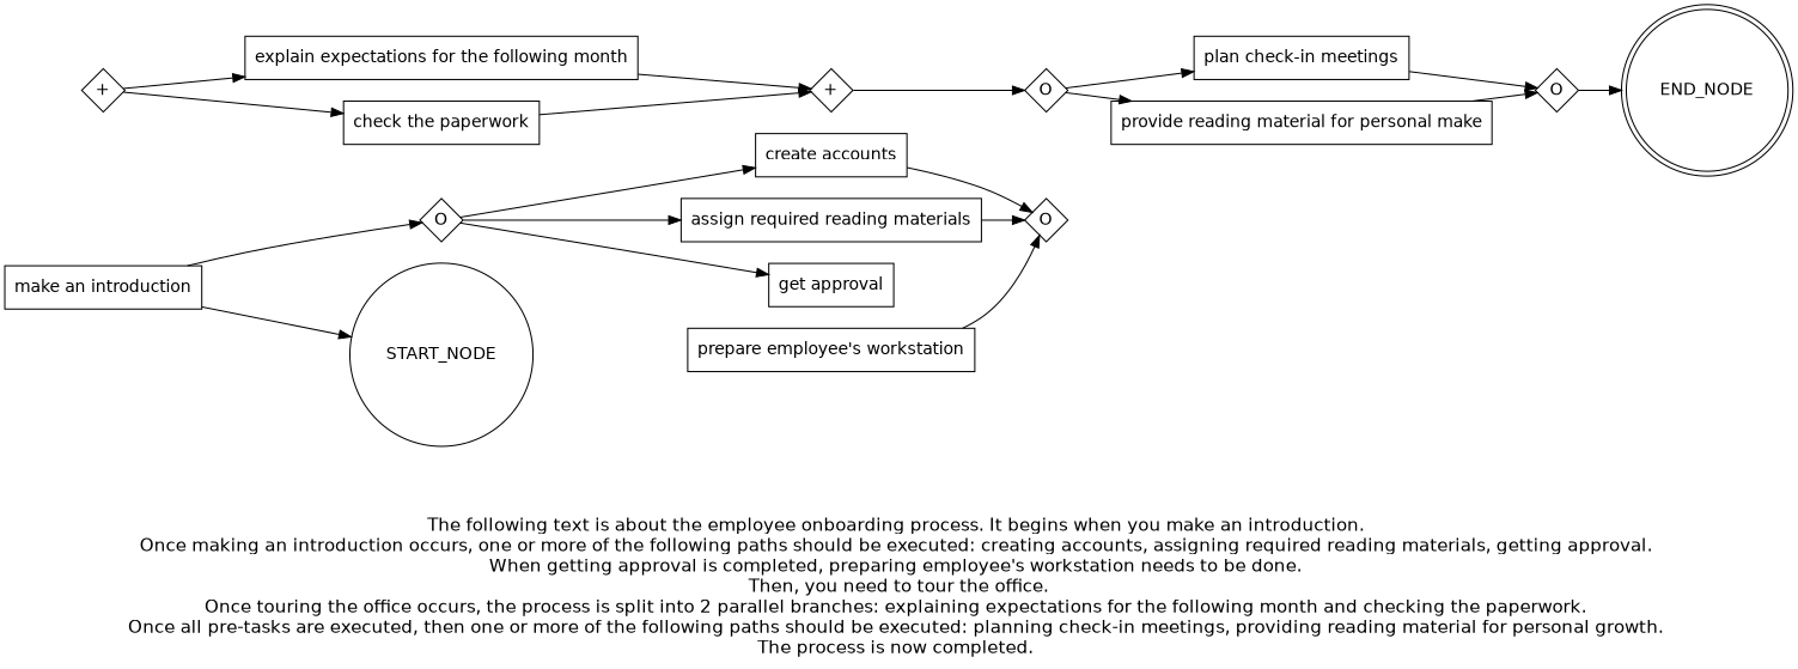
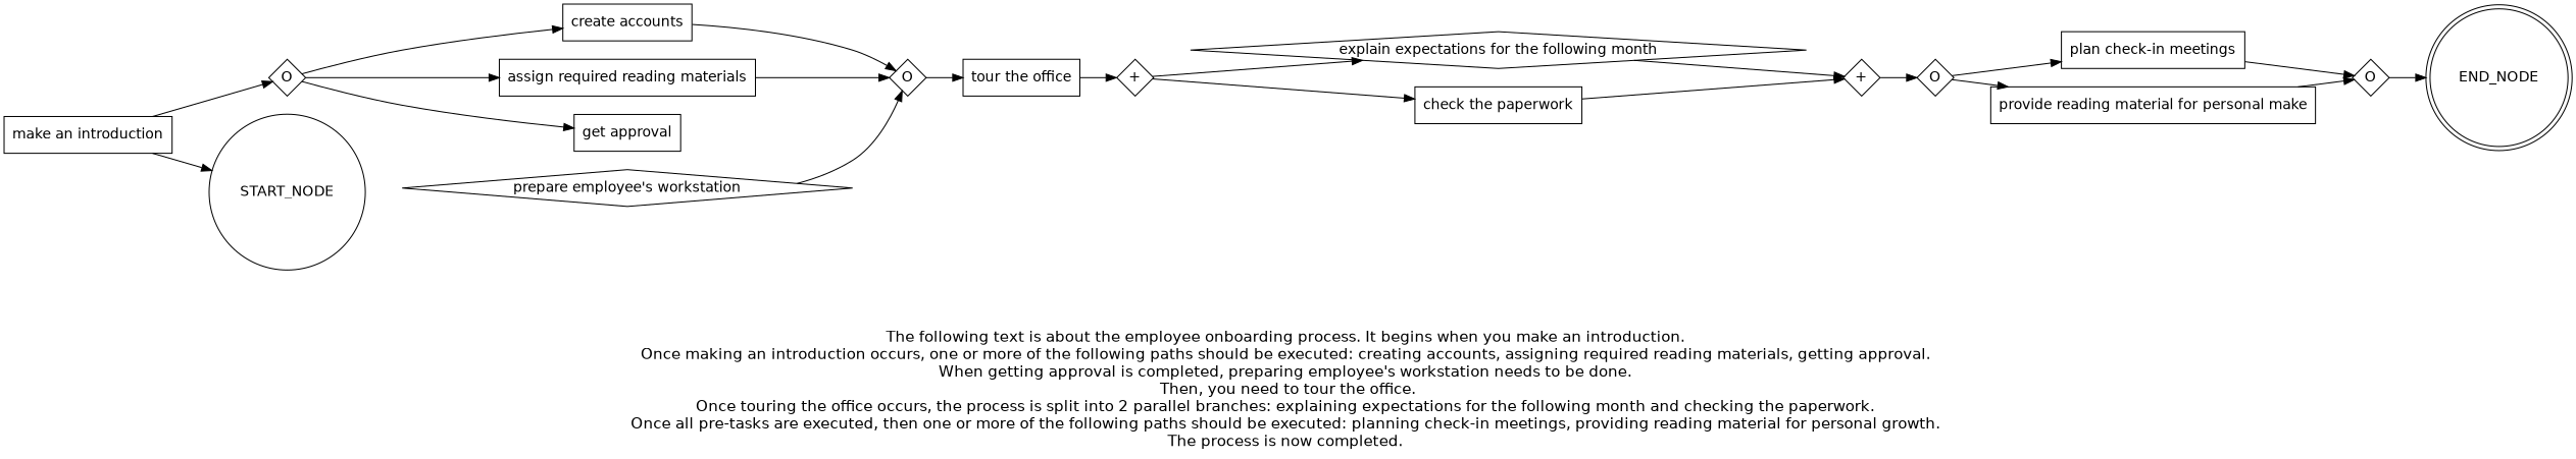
  digraph {
    fontname="DejaVu Sans"
    fontsize=15
    label="\n\n\nThe following text is about the employee onboarding process. It begins when you make an introduction. \nOnce making an introduction occurs, one or more of the following paths should be executed: creating accounts, assigning required reading materials, getting approval. \nWhen getting approval is completed, preparing employee's workstation needs to be done. \nThen, you need to tour the office.\nOnce touring the office occurs, the process is split into 2 parallel branches: explaining expectations for the following month and checking the paperwork. \nOnce all pre-tasks are executed, then one or more of the following paths should be executed: planning check-in meetings, providing reading material for personal growth. \nThe process is now completed. \n"
    rankdir=LR
    node [fontname="DejaVu Sans" shape=box]
    edge [fontname="DejaVu Sans"]
    "make an introduction"
    n2 [fixedsize=true label=O shape=diamond width=0.5]
    "create accounts"
    "assign required reading materials"
    "get approval"
    n6 [fixedsize=true label=O shape=diamond width=0.5]
-   "prepare employee's workstation"
+   "prepare employee's workstation" [shape=diamond]
+   "tour the office"
    n9 [fixedsize=true label="+" shape=diamond width=0.5]
-   "explain expectations for the following month"
+   "explain expectations for the following month" [shape=diamond]
    "check the paperwork"
    n12 [fixedsize=true label="+" shape=diamond width=0.5]
    n13 [fixedsize=true label=O shape=diamond width=0.5]
    "plan check-in meetings"
    n15 [label="provide reading material for personal make"]
    n16 [fixedsize=true label=O shape=diamond width=0.5]
    START_NODE [shape=circle width=0.3]
    END_NODE [shape=doublecircle width=0.2]
    subgraph sub_1 {
      "make an introduction"
      n2
      "create accounts"
      "assign required reading materials"
      "get approval"
      n6
      "prepare employee's workstation"
+     "tour the office"
      n9
      "explain expectations for the following month"
      "check the paperwork"
      n12
      n13
      "plan check-in meetings"
      n15
      n16
    }
    "make an introduction" -> n2
    "make an introduction" -> START_NODE
    n2 -> "create accounts"
    n2 -> "assign required reading materials"
    n2 -> "get approval"
    "create accounts" -> n6
    "assign required reading materials" -> n6
+   n6 -> "tour the office"
    "prepare employee's workstation" -> n6
+   "tour the office" -> n9
    n9 -> "explain expectations for the following month"
    n9 -> "check the paperwork"
    "explain expectations for the following month" -> n12
    "check the paperwork" -> n12
    n12 -> n13
    n13 -> "plan check-in meetings"
    n13 -> n15
    "plan check-in meetings" -> n16
    n15 -> n16
    n16 -> END_NODE
  }
